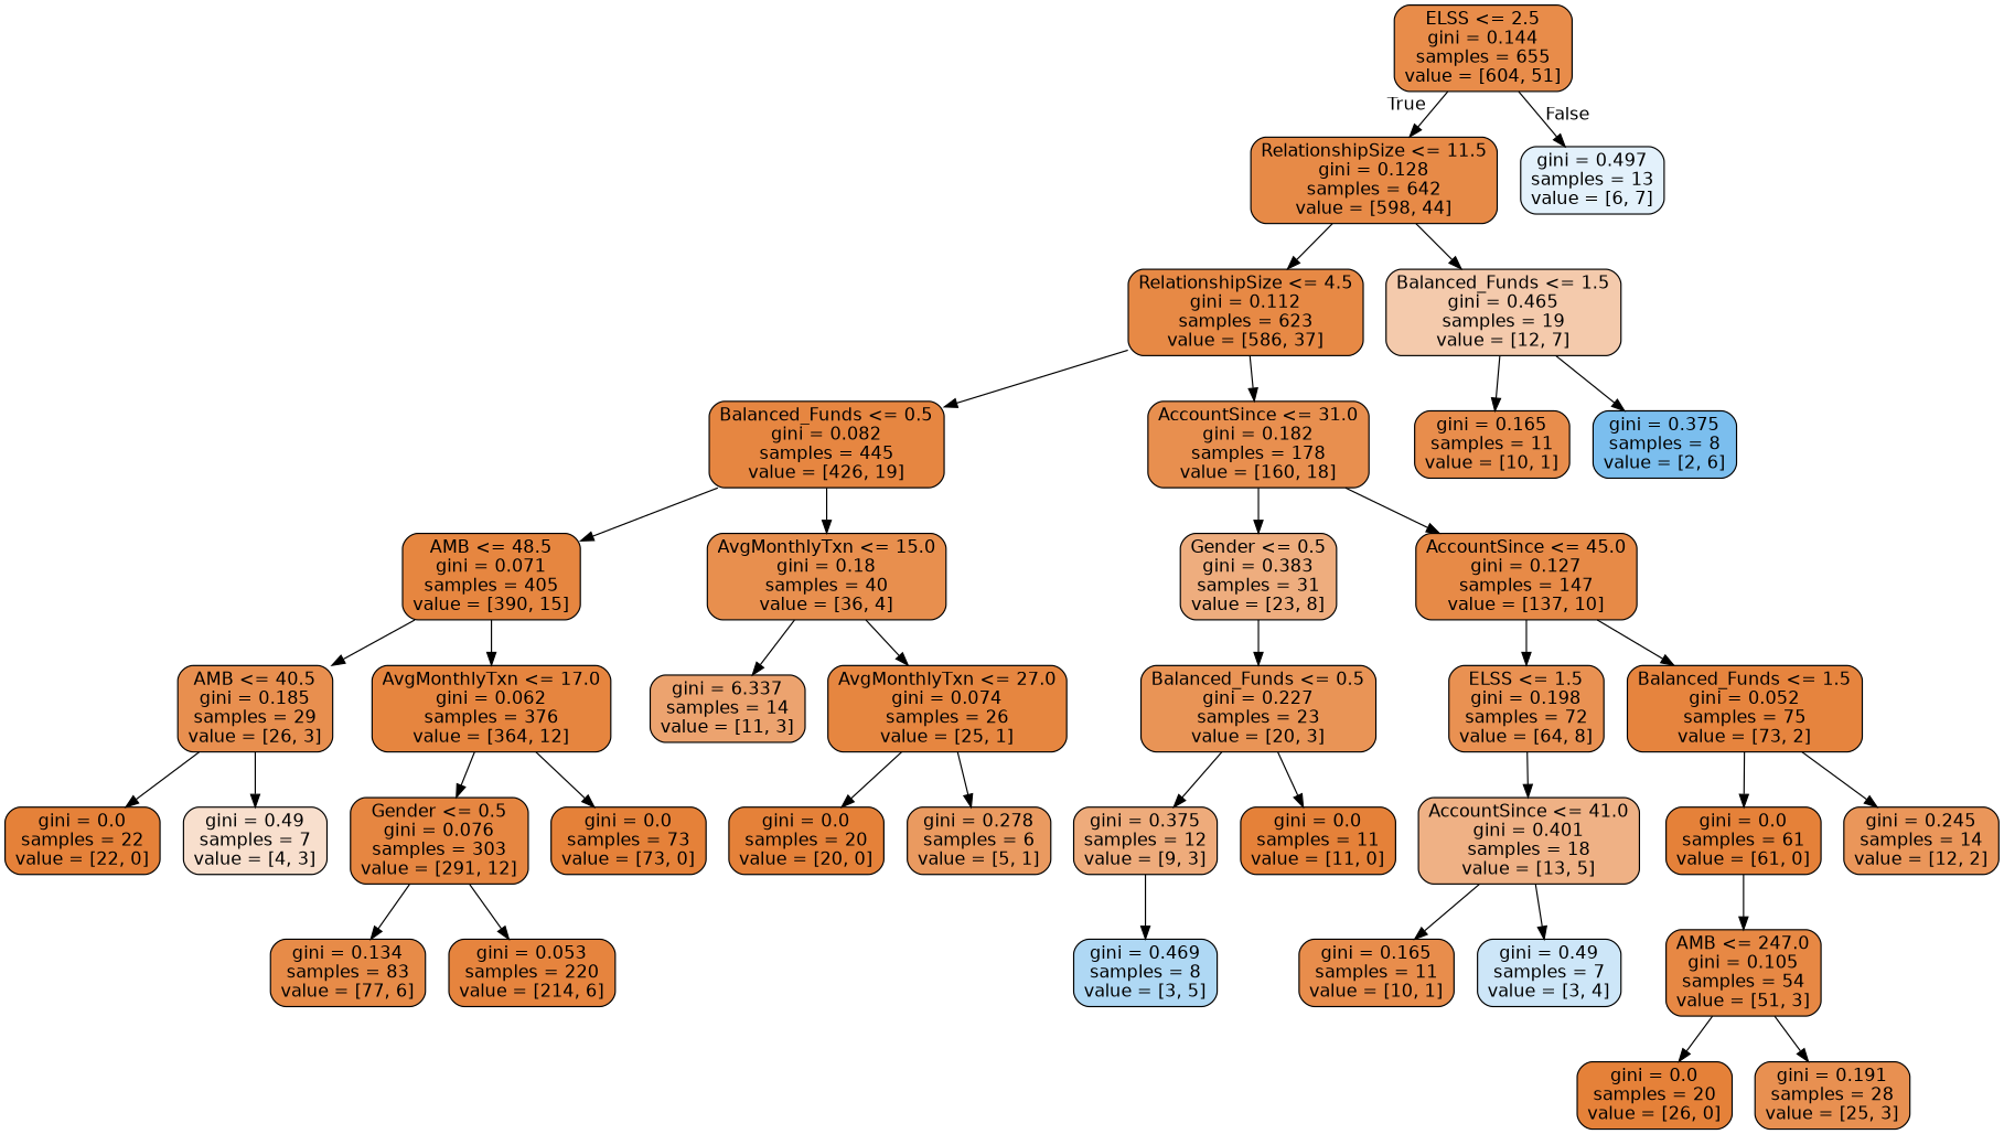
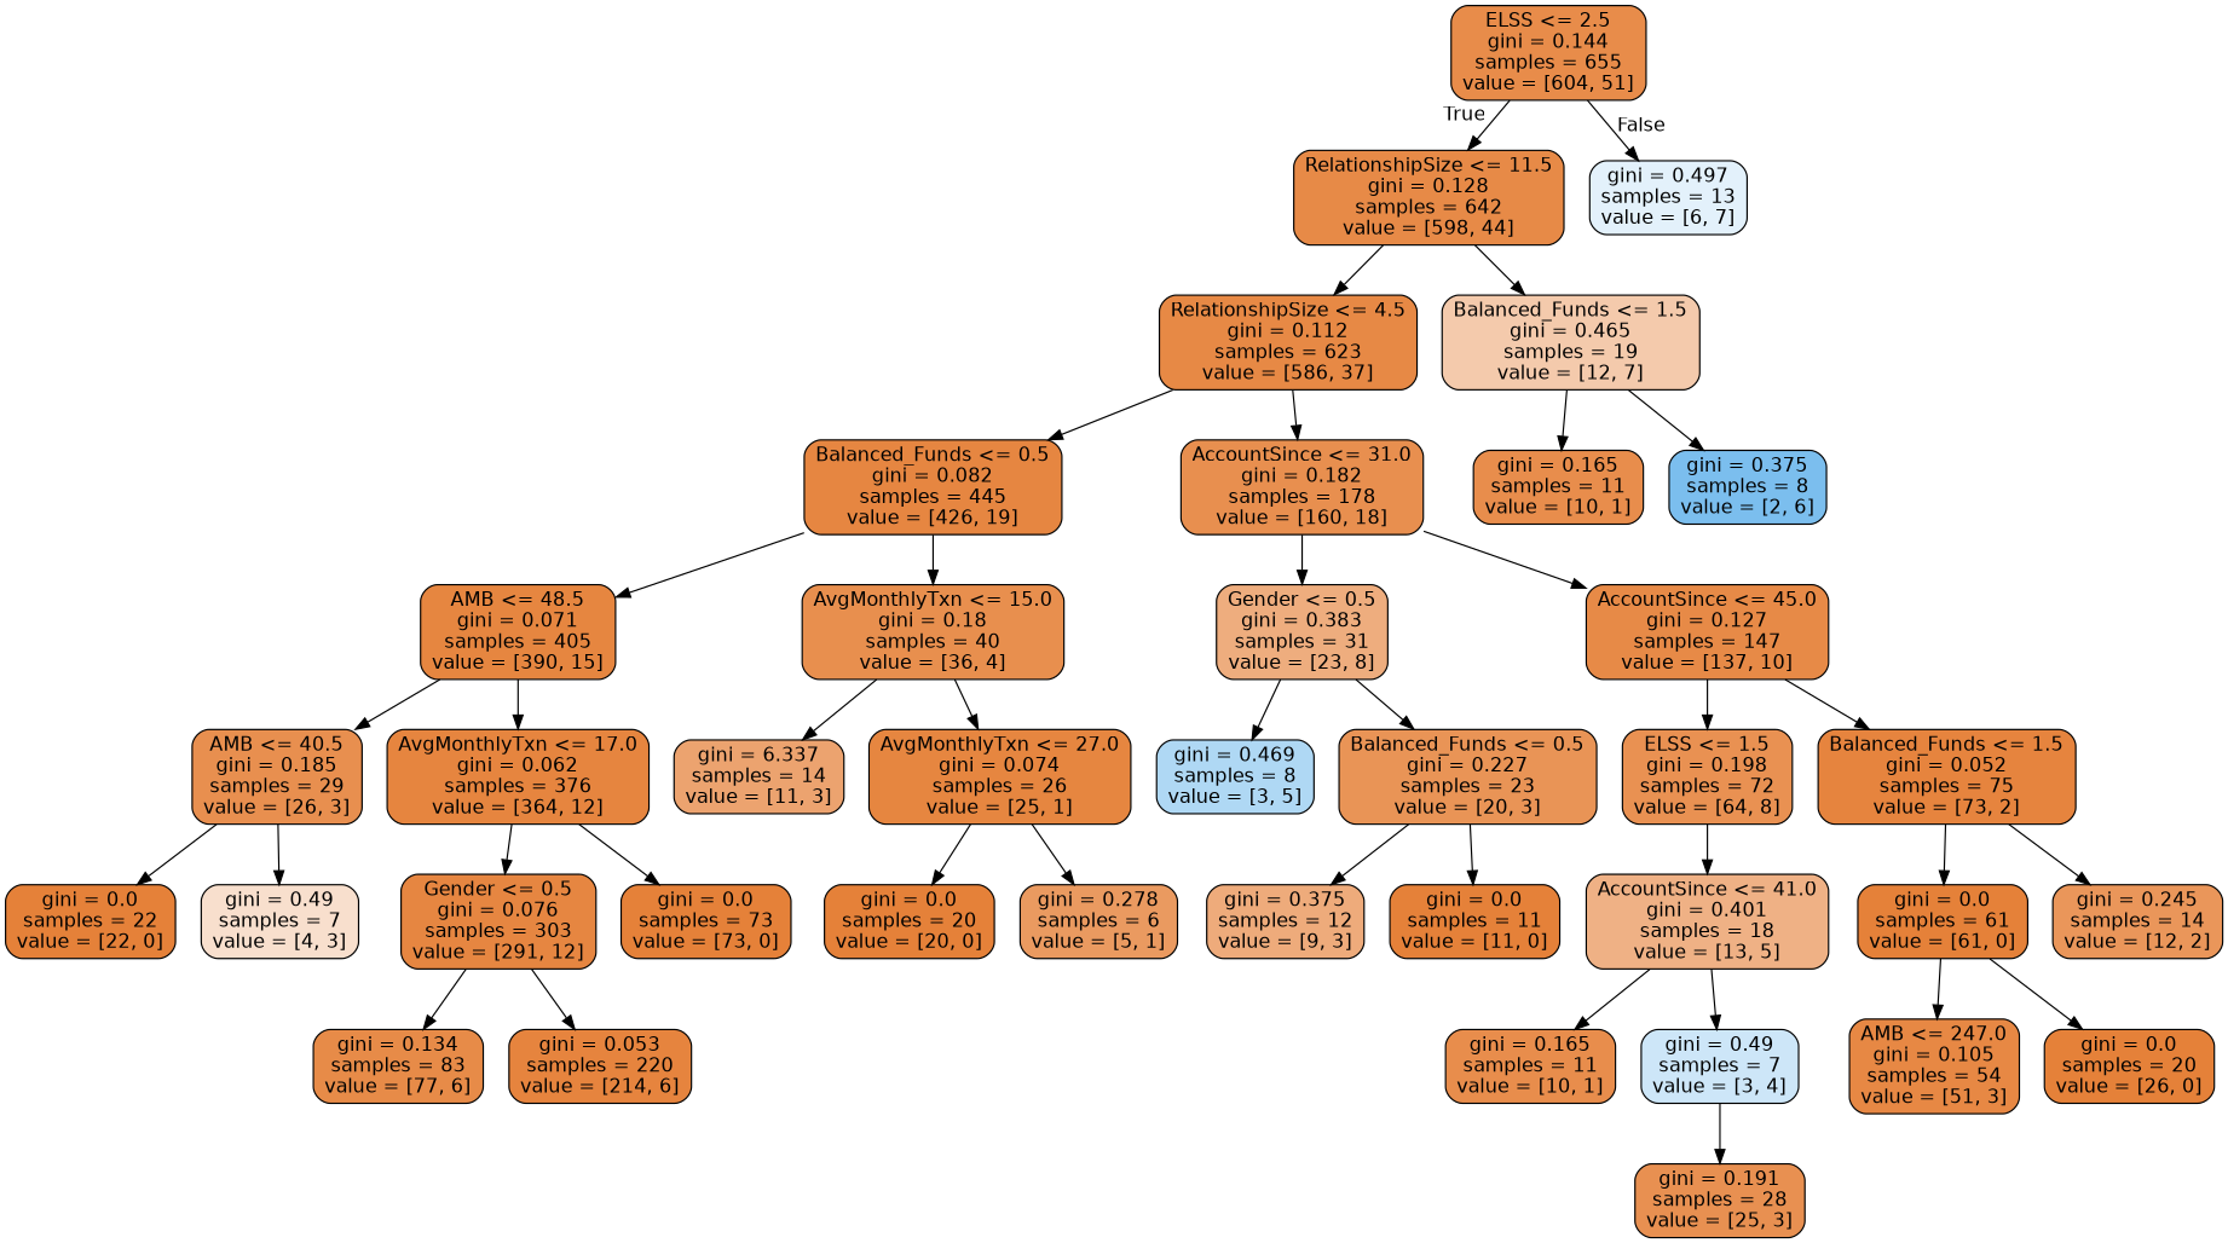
  digraph {
    node [color=black fillcolor="#e58139ff" fontname=helvetica shape=box style="filled, rounded"]
    edge [fontname=helvetica]
    n1 [fillcolor="#e58139e9" label="ELSS <= 2.5\ngini = 0.144\nsamples = 655\nvalue = [604, 51]"]
    n2 [fillcolor="#e58139ec" label="RelationshipSize <= 11.5\ngini = 0.128\nsamples = 642\nvalue = [598, 44]"]
    n3 [fillcolor="#399de524" label="gini = 0.497\nsamples = 13\nvalue = [6, 7]"]
    n4 [fillcolor="#e58139ef" label="RelationshipSize <= 4.5\ngini = 0.112\nsamples = 623\nvalue = [586, 37]"]
    n5 [fillcolor="#e581396a" label="Balanced_Funds <= 1.5\ngini = 0.465\nsamples = 19\nvalue = [12, 7]"]
    n6 [fillcolor="#e58139f4" label="Balanced_Funds <= 0.5\ngini = 0.082\nsamples = 445\nvalue = [426, 19]"]
    n7 [fillcolor="#e58139e2" label="AccountSince <= 31.0\ngini = 0.182\nsamples = 178\nvalue = [160, 18]"]
    n8 [fillcolor="#e58139e6" label="gini = 0.165\nsamples = 11\nvalue = [10, 1]"]
    n9 [fillcolor="#399de5aa" label="gini = 0.375\nsamples = 8\nvalue = [2, 6]"]
    n10 [fillcolor="#e58139f5" label="AMB <= 48.5\ngini = 0.071\nsamples = 405\nvalue = [390, 15]"]
    n11 [fillcolor="#e58139e3" label="AvgMonthlyTxn <= 15.0\ngini = 0.18\nsamples = 40\nvalue = [36, 4]"]
    n12 [fillcolor="#e58139a6" label="Gender <= 0.5\ngini = 0.383\nsamples = 31\nvalue = [23, 8]"]
    n13 [fillcolor="#e58139ec" label="AccountSince <= 45.0\ngini = 0.127\nsamples = 147\nvalue = [137, 10]"]
    n14 [fillcolor="#e58139e2" label="AMB <= 40.5\ngini = 0.185\nsamples = 29\nvalue = [26, 3]"]
    n15 [fillcolor="#e58139f7" label="AvgMonthlyTxn <= 17.0\ngini = 0.062\nsamples = 376\nvalue = [364, 12]"]
    n16 [fillcolor="#e58139b9" label="gini = 6.337\nsamples = 14\nvalue = [11, 3]"]
    n17 [fillcolor="#e58139f5" label="AvgMonthlyTxn <= 27.0\ngini = 0.074\nsamples = 26\nvalue = [25, 1]"]
    n18 [label="gini = 0.0\nsamples = 22\nvalue = [22, 0]"]
    n19 [fillcolor="#e5813940" label="gini = 0.49\nsamples = 7\nvalue = [4, 3]"]
    n20 [fillcolor="#e58139f4" label="Gender <= 0.5\ngini = 0.076\nsamples = 303\nvalue = [291, 12]"]
    n21 [label="gini = 0.0\nsamples = 73\nvalue = [73, 0]"]
    n22 [fillcolor="#e58139eb" label="gini = 0.134\nsamples = 83\nvalue = [77, 6]"]
    n23 [fillcolor="#e58139f8" label="gini = 0.053\nsamples = 220\nvalue = [214, 6]"]
    n24 [label="gini = 0.0\nsamples = 20\nvalue = [20, 0]"]
    n25 [fillcolor="#e58139cc" label="gini = 0.278\nsamples = 6\nvalue = [5, 1]"]
    n26 [fillcolor="#399de566" label="gini = 0.469\nsamples = 8\nvalue = [3, 5]"]
    n27 [fillcolor="#e58139d9" label="Balanced_Funds <= 0.5\ngini = 0.227\nsamples = 23\nvalue = [20, 3]"]
    n28 [fillcolor="#e58139df" label="ELSS <= 1.5\ngini = 0.198\nsamples = 72\nvalue = [64, 8]"]
    n29 [fillcolor="#e58139f8" label="Balanced_Funds <= 1.5\ngini = 0.052\nsamples = 75\nvalue = [73, 2]"]
    n30 [fillcolor="#e58139aa" label="gini = 0.375\nsamples = 12\nvalue = [9, 3]"]
    n31 [label="gini = 0.0\nsamples = 11\nvalue = [11, 0]"]
    n32 [fillcolor="#e581399d" label="AccountSince <= 41.0\ngini = 0.401\nsamples = 18\nvalue = [13, 5]"]
    n33 [label="gini = 0.0\nsamples = 61\nvalue = [61, 0]"]
    n34 [fillcolor="#e58139d4" label="gini = 0.245\nsamples = 14\nvalue = [12, 2]"]
    n35 [fillcolor="#e58139f0" label="AMB <= 247.0\ngini = 0.105\nsamples = 54\nvalue = [51, 3]"]
    n36 [label="gini = 0.0\nsamples = 20\nvalue = [26, 0]"]
    n37 [fillcolor="#e58139e0" label="gini = 0.191\nsamples = 28\nvalue = [25, 3]"]
    n38 [fillcolor="#e58139e6" label="gini = 0.165\nsamples = 11\nvalue = [10, 1]"]
    n39 [fillcolor="#399de540" label="gini = 0.49\nsamples = 7\nvalue = [3, 4]"]
    n1 -> n2 [headlabel=True labelangle=45 labeldistance=2.5]
    n1 -> n3 [headlabel=False labelangle=-45 labeldistance=2.5]
    n2 -> n4
    n2 -> n5
    n4 -> n6
    n4 -> n7
    n5 -> n8
    n5 -> n9
    n6 -> n10
    n6 -> n11
    n7 -> n12
    n7 -> n13
    n10 -> n14
    n10 -> n15
    n11 -> n16
    n11 -> n17
-   n30 -> n26
+   n12 -> n26
    n12 -> n27
    n13 -> n28
    n13 -> n29
    n14 -> n18
    n14 -> n19
    n15 -> n20
    n15 -> n21
    n17 -> n24
    n17 -> n25
    n20 -> n22
    n20 -> n23
    n27 -> n30
    n27 -> n31
    n28 -> n32
    n29 -> n33
    n29 -> n34
    n32 -> n38
    n32 -> n39
    n33 -> n35
-   n35 -> n36
-   n35 -> n37
+   n33 -> n36
+   n39 -> n37
  }
